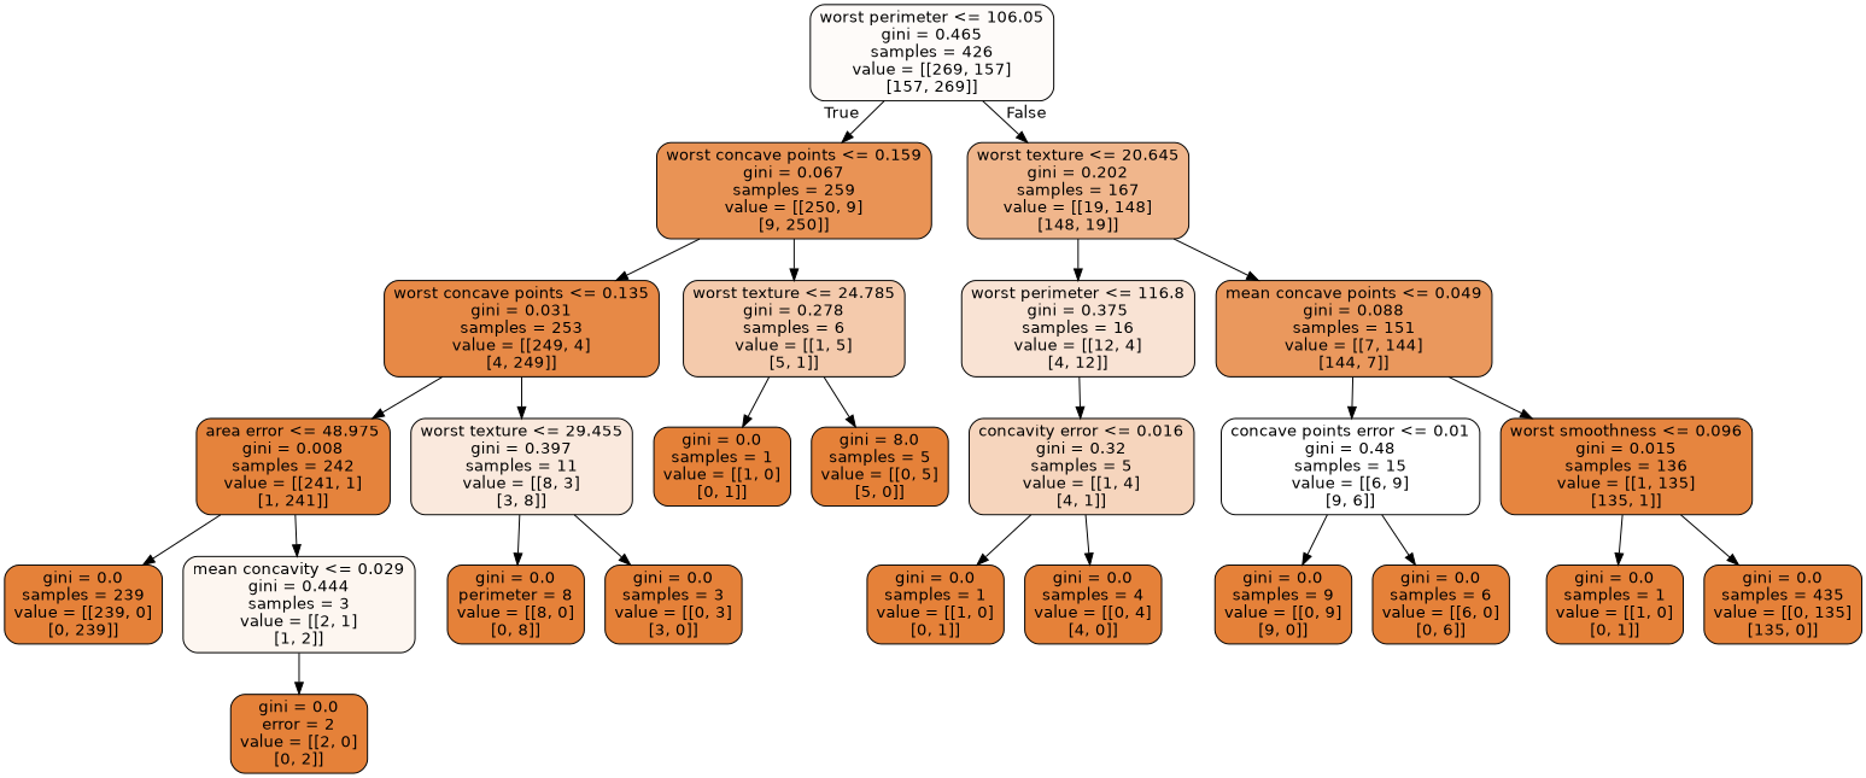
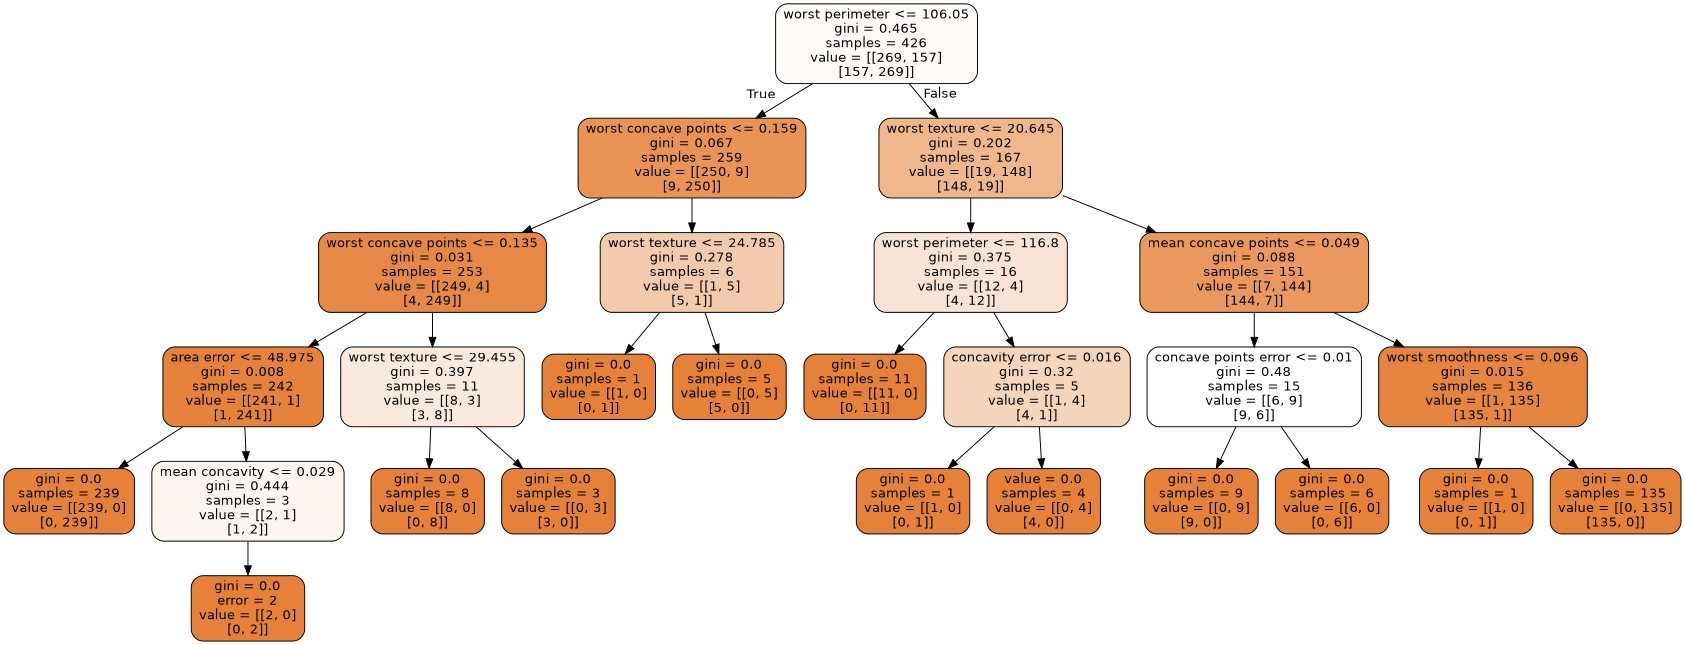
  digraph {
    node [color=black fillcolor="#e58139" fontname=helvetica shape=box style="filled, rounded"]
    edge [fontname=helvetica]
    n1 [fillcolor="#fefbf9" label="worst perimeter <= 106.05\ngini = 0.465\nsamples = 426\nvalue = [[269, 157]\n[157, 269]]"]
    n2 [fillcolor="#e99355" label="worst concave points <= 0.159\ngini = 0.067\nsamples = 259\nvalue = [[250, 9]\n[9, 250]]"]
    n3 [fillcolor="#f0b68c" label="worst texture <= 20.645\ngini = 0.202\nsamples = 167\nvalue = [[19, 148]\n[148, 19]]"]
    n4 [fillcolor="#e78946" label="worst concave points <= 0.135\ngini = 0.031\nsamples = 253\nvalue = [[249, 4]\n[4, 249]]"]
    n5 [fillcolor="#f4caac" label="worst texture <= 24.785\ngini = 0.278\nsamples = 6\nvalue = [[1, 5]\n[5, 1]]"]
    n6 [fillcolor="#f9e3d4" label="worst perimeter <= 116.8\ngini = 0.375\nsamples = 16\nvalue = [[12, 4]\n[4, 12]]"]
    n7 [fillcolor="#ea985d" label="mean concave points <= 0.049\ngini = 0.088\nsamples = 151\nvalue = [[7, 144]\n[144, 7]]"]
    n8 [fillcolor="#e5833c" label="area error <= 48.975\ngini = 0.008\nsamples = 242\nvalue = [[241, 1]\n[1, 241]]"]
    n9 [fillcolor="#fae9dd" label="worst texture <= 29.455\ngini = 0.397\nsamples = 11\nvalue = [[8, 3]\n[3, 8]]"]
    n10 [label="gini = 0.0\nsamples = 1\nvalue = [[1, 0]\n[0, 1]]"]
-   n11 [label="gini = 8.0\nsamples = 5\nvalue = [[0, 5]\n[5, 0]]"]
+   n11 [label="gini = 0.0\nsamples = 5\nvalue = [[0, 5]\n[5, 0]]"]
    n12 [label="gini = 0.0\nsamples = 239\nvalue = [[239, 0]\n[0, 239]]"]
    n13 [fillcolor="#fdf6f0" label="mean concavity <= 0.029\ngini = 0.444\nsamples = 3\nvalue = [[2, 1]\n[1, 2]]"]
-   n14 [label="gini = 0.0\nperimeter = 8\nvalue = [[8, 0]\n[0, 8]]"]
+   n14 [label="gini = 0.0\nsamples = 8\nvalue = [[8, 0]\n[0, 8]]"]
    n15 [label="gini = 0.0\nsamples = 3\nvalue = [[0, 3]\n[3, 0]]"]
    n16 [label="gini = 0.0\nerror = 2\nvalue = [[2, 0]\n[0, 2]]"]
+   n17 [label="gini = 0.0\nsamples = 11\nvalue = [[11, 0]\n[0, 11]]"]
    n18 [fillcolor="#f6d5bd" label="concavity error <= 0.016\ngini = 0.32\nsamples = 5\nvalue = [[1, 4]\n[4, 1]]"]
    n19 [fillcolor="#ffffff" label="concave points error <= 0.01\ngini = 0.48\nsamples = 15\nvalue = [[6, 9]\n[9, 6]]"]
    n20 [fillcolor="#e6853f" label="worst smoothness <= 0.096\ngini = 0.015\nsamples = 136\nvalue = [[1, 135]\n[135, 1]]"]
    n21 [label="gini = 0.0\nsamples = 1\nvalue = [[1, 0]\n[0, 1]]"]
-   n22 [label="gini = 0.0\nsamples = 4\nvalue = [[0, 4]\n[4, 0]]"]
+   n22 [label="value = 0.0\nsamples = 4\nvalue = [[0, 4]\n[4, 0]]"]
    n23 [label="gini = 0.0\nsamples = 9\nvalue = [[0, 9]\n[9, 0]]"]
    n24 [label="gini = 0.0\nsamples = 6\nvalue = [[6, 0]\n[0, 6]]"]
    n25 [label="gini = 0.0\nsamples = 1\nvalue = [[1, 0]\n[0, 1]]"]
-   n26 [label="gini = 0.0\nsamples = 435\nvalue = [[0, 135]\n[135, 0]]"]
+   n26 [label="gini = 0.0\nsamples = 135\nvalue = [[0, 135]\n[135, 0]]"]
    n1 -> n2 [headlabel=True labelangle=45 labeldistance=2.5]
    n1 -> n3 [headlabel=False labelangle=-45 labeldistance=2.5]
    n2 -> n4
    n2 -> n5
    n3 -> n6
    n3 -> n7
    n4 -> n8
    n4 -> n9
    n5 -> n10
    n5 -> n11
+   n6 -> n17
    n6 -> n18
    n7 -> n19
    n7 -> n20
    n8 -> n12
    n8 -> n13
    n9 -> n14
    n9 -> n15
    n13 -> n16
    n18 -> n21
    n18 -> n22
    n19 -> n23
    n19 -> n24
    n20 -> n25
    n20 -> n26
  }
